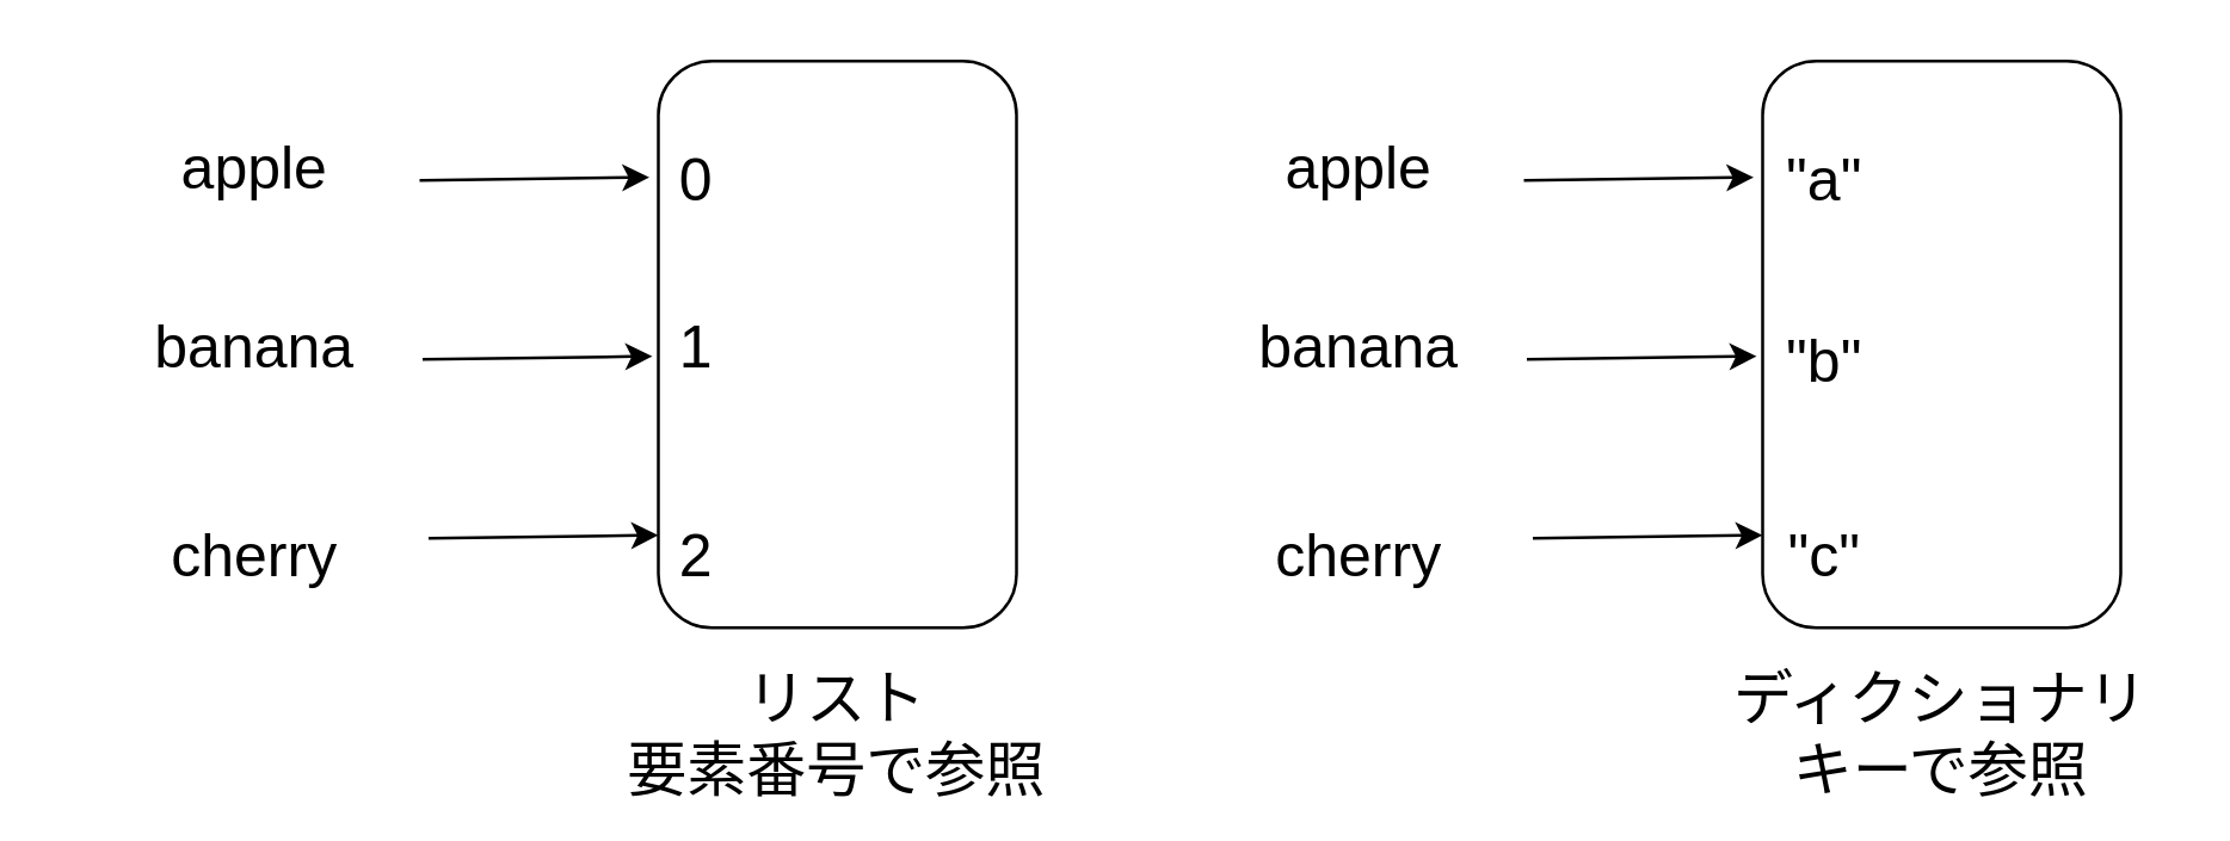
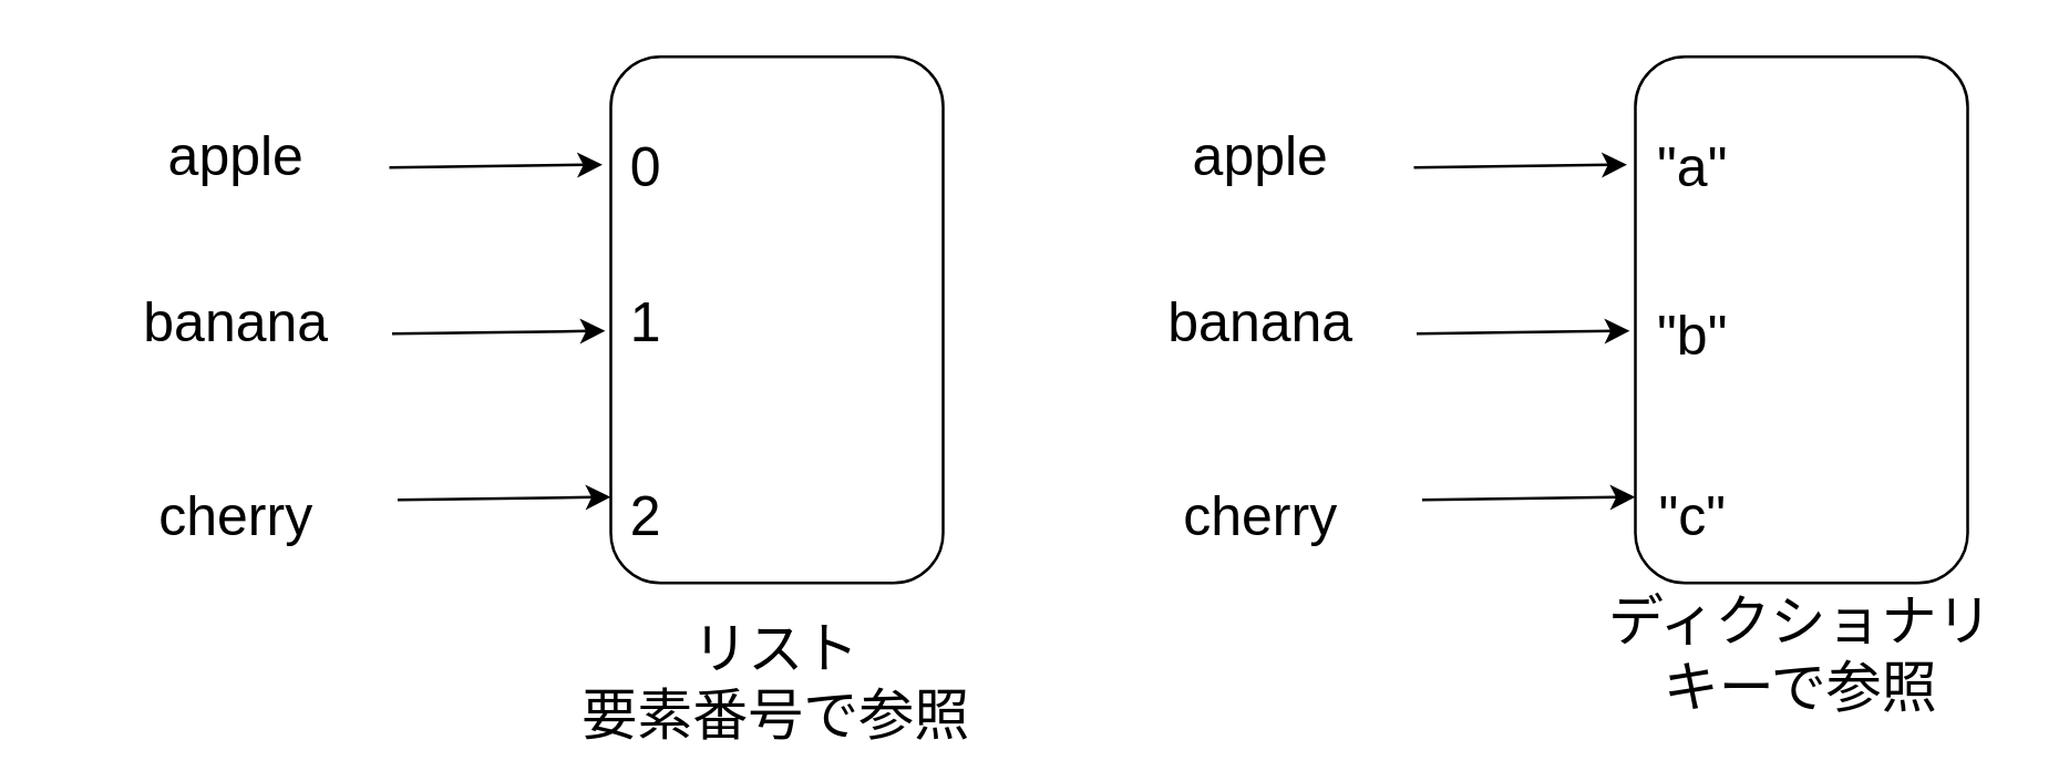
  <mxCell id="0" />
  <mxCell id="1" parent="0" />
  <mxCell id="2" value="" style="rounded=1;whiteSpace=wrap;html=1;" vertex="1" parent="1"><mxGeometry x="220" y="20" width="120" height="190" as="geometry" /></mxCell>
  <mxCell id="3" value="" style="endArrow=classic;html=1;rounded=0;entryX=-0.025;entryY=0.205;entryDx=0;entryDy=0;entryPerimeter=0;" edge="1" parent="1" target="2"><mxGeometry width="50" height="50" relative="1" as="geometry"><mxPoint x="140" y="60" as="sourcePoint" /><mxPoint x="420" y="310" as="targetPoint" /></mxGeometry></mxCell>
  <mxCell id="4" value="" style="endArrow=classic;html=1;rounded=0;entryX=-0.025;entryY=0.205;entryDx=0;entryDy=0;entryPerimeter=0;" edge="1" parent="1"><mxGeometry width="50" height="50" relative="1" as="geometry"><mxPoint x="141" y="120" as="sourcePoint" /><mxPoint x="218" y="118.95" as="targetPoint" /></mxGeometry></mxCell>
  <mxCell id="5" value="" style="endArrow=classic;html=1;rounded=0;entryX=-0.025;entryY=0.205;entryDx=0;entryDy=0;entryPerimeter=0;" edge="1" parent="1"><mxGeometry width="50" height="50" relative="1" as="geometry"><mxPoint x="143" y="180" as="sourcePoint" /><mxPoint x="220" y="178.95" as="targetPoint" /></mxGeometry></mxCell>
  <mxCell id="6" value="apple" style="text;html=1;strokeColor=none;fillColor=none;align=center;verticalAlign=middle;whiteSpace=wrap;rounded=0;fontSize=20;" vertex="1" parent="1"><mxGeometry x="20" y="40" width="130" height="30" as="geometry" /></mxCell>
  <mxCell id="7" value="banana" style="text;html=1;strokeColor=none;fillColor=none;align=center;verticalAlign=middle;whiteSpace=wrap;rounded=0;fontSize=20;" vertex="1" parent="1"><mxGeometry x="20" y="100" width="130" height="30" as="geometry" /></mxCell>
  <mxCell id="8" value="cherry" style="text;html=1;strokeColor=none;fillColor=none;align=center;verticalAlign=middle;whiteSpace=wrap;rounded=0;fontSize=20;" vertex="1" parent="1"><mxGeometry x="20" y="170" width="130" height="30" as="geometry" /></mxCell>
  <mxCell id="9" value="0" style="text;html=1;strokeColor=none;fillColor=none;align=center;verticalAlign=middle;whiteSpace=wrap;rounded=0;fontSize=20;" vertex="1" parent="1"><mxGeometry x="203" y="44" width="60" height="30" as="geometry" /></mxCell>
  <mxCell id="10" value="1" style="text;html=1;strokeColor=none;fillColor=none;align=center;verticalAlign=middle;whiteSpace=wrap;rounded=0;fontSize=20;" vertex="1" parent="1"><mxGeometry x="203" y="100" width="60" height="30" as="geometry" /></mxCell>
  <mxCell id="11" value="2" style="text;html=1;strokeColor=none;fillColor=none;align=center;verticalAlign=middle;whiteSpace=wrap;rounded=0;fontSize=20;" vertex="1" parent="1"><mxGeometry x="203" y="170" width="60" height="30" as="geometry" /></mxCell>
  <mxCell id="12" style="edgeStyle=orthogonalEdgeStyle;rounded=0;orthogonalLoop=1;jettySize=auto;html=1;exitX=0.5;exitY=1;exitDx=0;exitDy=0;fontSize=20;" edge="1" parent="1" source="13"><mxGeometry relative="1" as="geometry"><mxPoint x="280" y="260" as="targetPoint" /></mxGeometry></mxCell>
  <mxCell id="13" value="リスト&lt;br&gt;要素番号で参照" style="text;html=1;strokeColor=none;fillColor=none;align=center;verticalAlign=middle;whiteSpace=wrap;rounded=0;fontSize=20;" vertex="1" parent="1"><mxGeometry x="205" y="230" width="150" height="30" as="geometry" /></mxCell>
  <mxCell id="14" value="" style="rounded=1;whiteSpace=wrap;html=1;" vertex="1" parent="1"><mxGeometry x="590" y="20" width="120" height="190" as="geometry" /></mxCell>
  <mxCell id="15" value="" style="endArrow=classic;html=1;rounded=0;entryX=-0.025;entryY=0.205;entryDx=0;entryDy=0;entryPerimeter=0;" edge="1" parent="1" target="14"><mxGeometry width="50" height="50" relative="1" as="geometry"><mxPoint x="510" y="60" as="sourcePoint" /><mxPoint x="790" y="310" as="targetPoint" /></mxGeometry></mxCell>
  <mxCell id="16" value="" style="endArrow=classic;html=1;rounded=0;entryX=-0.025;entryY=0.205;entryDx=0;entryDy=0;entryPerimeter=0;" edge="1" parent="1"><mxGeometry width="50" height="50" relative="1" as="geometry"><mxPoint x="511" y="120" as="sourcePoint" /><mxPoint x="588" y="118.95" as="targetPoint" /></mxGeometry></mxCell>
  <mxCell id="17" value="" style="endArrow=classic;html=1;rounded=0;entryX=-0.025;entryY=0.205;entryDx=0;entryDy=0;entryPerimeter=0;" edge="1" parent="1"><mxGeometry width="50" height="50" relative="1" as="geometry"><mxPoint x="513" y="180" as="sourcePoint" /><mxPoint x="590" y="178.95" as="targetPoint" /></mxGeometry></mxCell>
  <mxCell id="18" value="apple" style="text;html=1;strokeColor=none;fillColor=none;align=center;verticalAlign=middle;whiteSpace=wrap;rounded=0;fontSize=20;" vertex="1" parent="1"><mxGeometry x="390" y="40" width="130" height="30" as="geometry" /></mxCell>
  <mxCell id="19" value="banana" style="text;html=1;strokeColor=none;fillColor=none;align=center;verticalAlign=middle;whiteSpace=wrap;rounded=0;fontSize=20;" vertex="1" parent="1"><mxGeometry x="390" y="100" width="130" height="30" as="geometry" /></mxCell>
  <mxCell id="20" value="cherry" style="text;html=1;strokeColor=none;fillColor=none;align=center;verticalAlign=middle;whiteSpace=wrap;rounded=0;fontSize=20;" vertex="1" parent="1"><mxGeometry x="390" y="170" width="130" height="30" as="geometry" /></mxCell>
  <mxCell id="21" value="&quot;a&quot;" style="text;html=1;strokeColor=none;fillColor=none;align=center;verticalAlign=middle;whiteSpace=wrap;rounded=0;fontSize=20;" vertex="1" parent="1"><mxGeometry x="581" y="44" width="60" height="30" as="geometry" /></mxCell>
  <mxCell id="22" value="&quot;b&quot;" style="text;html=1;strokeColor=none;fillColor=none;align=center;verticalAlign=middle;whiteSpace=wrap;rounded=0;fontSize=20;" vertex="1" parent="1"><mxGeometry x="581" y="110" width="60" height="20" as="geometry" /></mxCell>
  <mxCell id="23" value="&quot;c&quot;" style="text;html=1;strokeColor=none;fillColor=none;align=center;verticalAlign=middle;whiteSpace=wrap;rounded=0;fontSize=20;" vertex="1" parent="1"><mxGeometry x="581" y="170" width="60" height="30" as="geometry" /></mxCell>
- <mxCell id="24" value="ディクショナリ&lt;br&gt;キーで参照" style="text;html=1;strokeColor=none;fillColor=none;align=center;verticalAlign=middle;whiteSpace=wrap;rounded=0;fontSize=20;" vertex="1" parent="1"><mxGeometry x="575" y="230" width="150" height="30" as="geometry" /></mxCell>
+ <mxCell id="24" value="ディクショナリ&lt;br&gt;キーで参照" style="text;html=1;strokeColor=none;fillColor=none;align=center;verticalAlign=middle;whiteSpace=wrap;rounded=0;fontSize=20;" vertex="1" parent="1"><mxGeometry x="575" y="220" width="150" height="30" as="geometry" /></mxCell>
